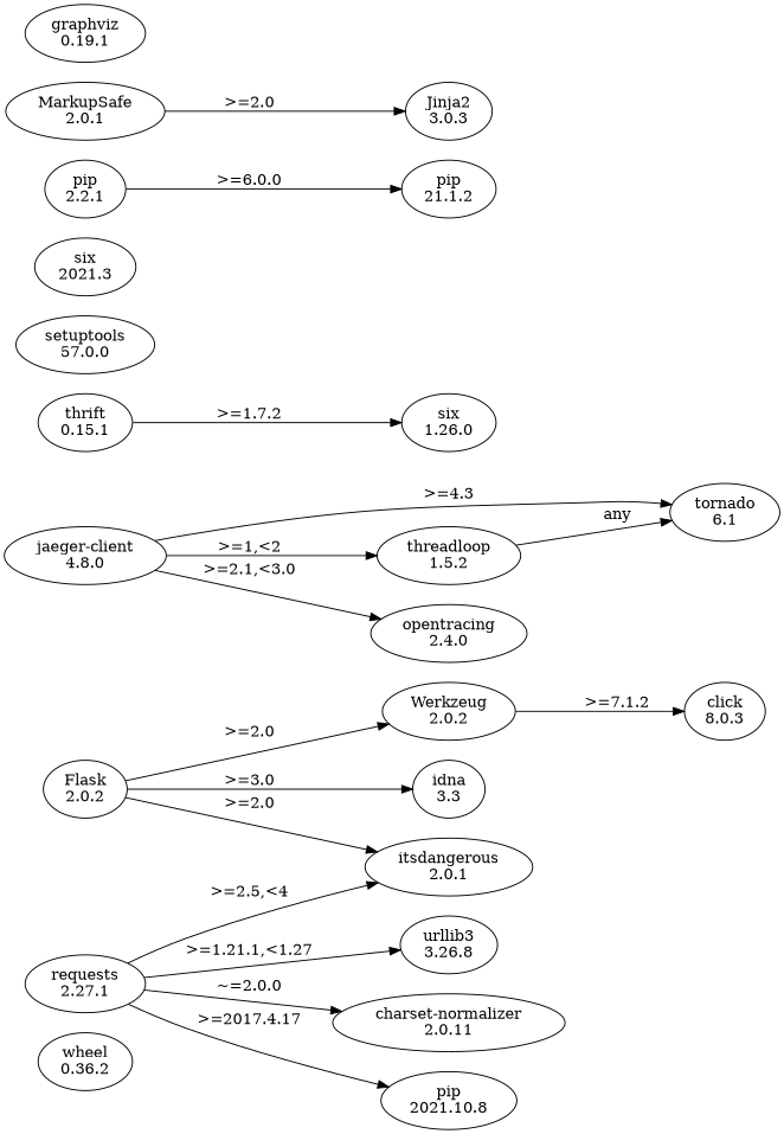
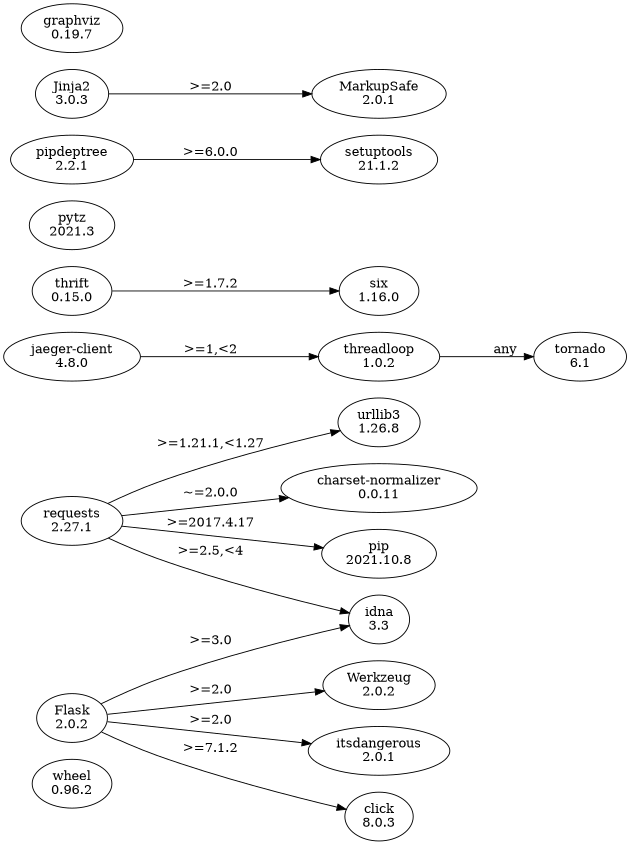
  digraph {
    rankdir=LR
-   n1 [label="wheel\n0.36.2"]
+   n1 [label="wheel\n0.96.2"]
    n2 [label="Werkzeug\n2.0.2"]
-   n3 [label="urllib3\n3.26.8"]
+   n3 [label="urllib3\n1.26.8"]
    n4 [label="tornado\n6.1"]
-   n5 [label="thrift\n0.15.1"]
-   n6 [label="six\n1.26.0"]
-   n7 [label="threadloop\n1.5.2"]
-   n8 [label="setuptools\n57.0.0"]
+   n5 [label="thrift\n0.15.0"]
+   n6 [label="six\n1.16.0"]
+   n7 [label="threadloop\n1.0.2"]
    n9 [label="requests\n2.27.1"]
-   n10 [label="charset-normalizer\n2.0.11"]
+   n10 [label="charset-normalizer\n0.0.11"]
    n11 [label="pip\n2021.10.8"]
    n12 [label="idna\n3.3"]
-   n13 [label="six\n2021.3"]
-   n14 [label="pip\n2.2.1"]
-   n15 [label="pip\n21.1.2"]
-   n16 [label="opentracing\n2.4.0"]
+   n13 [label="pytz\n2021.3"]
+   n14 [label="pipdeptree\n2.2.1"]
+   n15 [label="setuptools\n21.1.2"]
    n17 [label="MarkupSafe\n2.0.1"]
    n18 [label="Jinja2\n3.0.3"]
    n19 [label="jaeger-client\n4.8.0"]
    n20 [label="itsdangerous\n2.0.1"]
-   n21 [label="graphviz\n0.19.1"]
+   n21 [label="graphviz\n0.19.7"]
    n22 [label="Flask\n2.0.2"]
    n23 [label="click\n8.0.3"]
    n5 -> n6 [label=">=1.7.2"]
    n7 -> n4 [label=any]
    n9 -> n3 [label=">=1.21.1,<1.27"]
    n9 -> n10 [label="~=2.0.0"]
    n9 -> n11 [label=">=2017.4.17"]
-   n9 -> n20 [label=">=2.5,<4"]
+   n9 -> n12 [label=">=2.5,<4"]
    n14 -> n15 [label=">=6.0.0"]
-   n17 -> n18 [label=">=2.0"]
-   n19 -> n4 [label=">=4.3"]
+   n18 -> n17 [label=">=2.0"]
    n19 -> n7 [label=">=1,<2"]
-   n19 -> n16 [label=">=2.1,<3.0"]
    n22 -> n2 [label=">=2.0"]
    n22 -> n12 [label=">=3.0"]
    n22 -> n20 [label=">=2.0"]
-   n2 -> n23 [label=">=7.1.2"]
+   n22 -> n23 [label=">=7.1.2"]
  }
